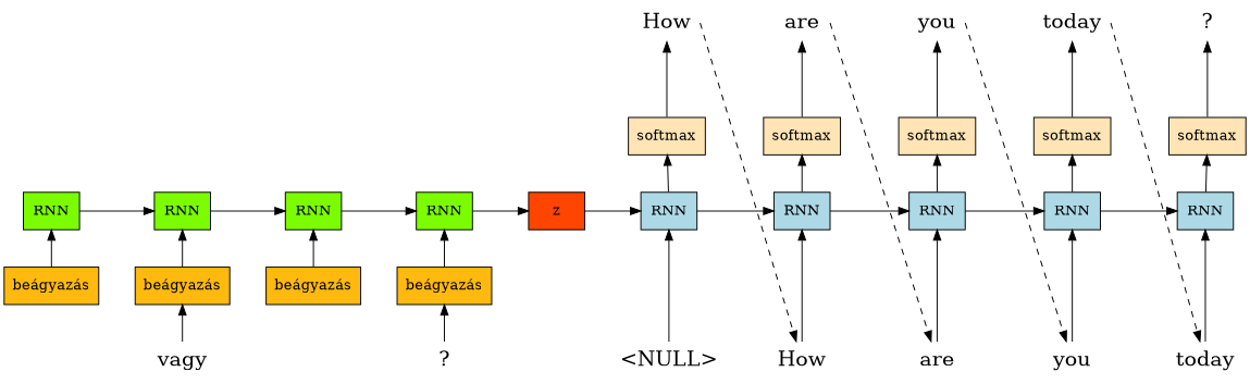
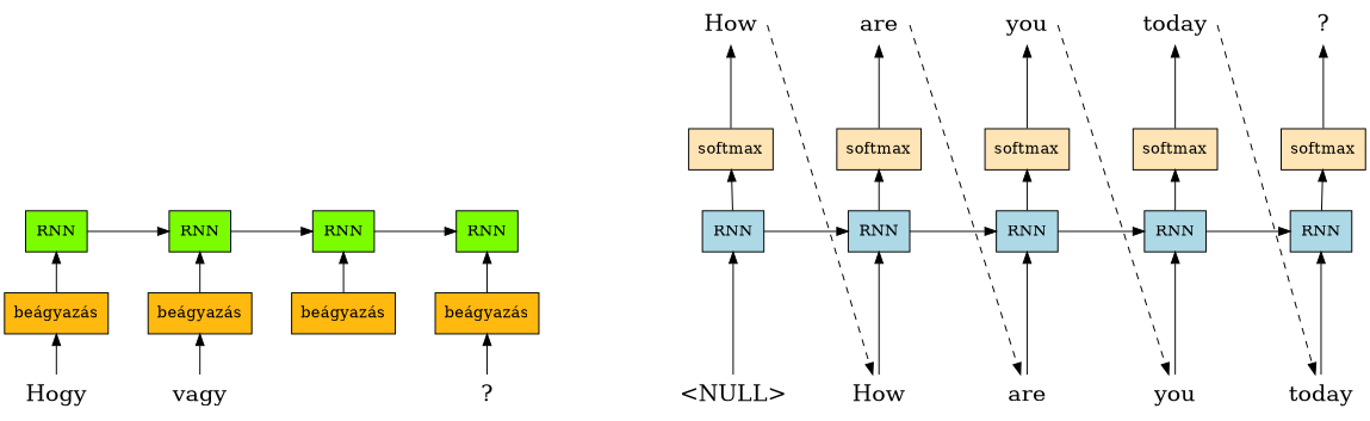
  digraph {
    rankdir=BT
    splines=false
    node [shape=rectangle style=filled]
    n1 [fillcolor=lawngreen label=RNN]
    n2 [fillcolor=lawngreen label=RNN]
    n3 [fillcolor=lawngreen label=RNN]
    n4 [fillcolor=lawngreen label=RNN]
    n5 [fillcolor=lightblue label=RNN]
    n6 [fillcolor=lightblue label=RNN]
    n7 [fillcolor=lightblue label=RNN]
    n8 [fillcolor=lightblue label=RNN]
    n9 [fillcolor=lightblue label=RNN]
-   n10 [fillcolor=orangered label=z]
    n11 [fillcolor=moccasin label=softmax]
    n12 [fillcolor=moccasin label=softmax]
    n13 [fillcolor=moccasin label=softmax]
    n14 [fillcolor=moccasin label=softmax]
    n15 [fillcolor=moccasin label=softmax]
+   n16 [fontsize=20 label=Hogy shape=plaintext style=""]
    n17 [fillcolor=darkgoldenrod1 label="beágyazás"]
    n18 [fontsize=20 label=vagy shape=plaintext style=""]
    n19 [fillcolor=darkgoldenrod1 label="beágyazás"]
    n20 [fillcolor=darkgoldenrod1 label="beágyazás"]
    n21 [fontsize=20 label="?" shape=plaintext style=""]
    n22 [fillcolor=darkgoldenrod1 label="beágyazás"]
    n23 [fontsize=20 label="<NULL>" shape=plaintext style=""]
    n24 [fontsize=20 label=How shape=plaintext style=""]
    n25 [fontsize=20 label=are shape=plaintext style=""]
    n26 [fontsize=20 label=you shape=plaintext style=""]
    n27 [fontsize=20 label=today shape=plaintext style=""]
    n28 [fontsize=20 label=How shape=plaintext style=""]
    n29 [fontsize=20 label=are shape=plaintext style=""]
    n30 [fontsize=20 label=you shape=plaintext style=""]
    n31 [fontsize=20 label=today shape=plaintext style=""]
    n32 [fontsize=20 label="?" shape=plaintext style=""]
    subgraph sub_1 {
      rank=same
      n1
      n2
      n3
      n4
      n5
      n6
      n7
      n8
      n9
-     n10
    }
    n1 -> n2 [headport=w minlen=4 tailport=e]
    n2 -> n3 [headport=w minlen=4 tailport=e]
    n3 -> n4 [headport=w minlen=4 tailport=e]
-   n4 -> n10 [headport=w minlen=3 tailport=e]
    n5 -> n6 [headport=w minlen=4 tailport=e]
    n5 -> n11
    n6 -> n7 [headport=w minlen=4 tailport=e]
    n6 -> n12
    n7 -> n8 [headport=w minlen=4 tailport=e]
    n7 -> n13
    n8 -> n9 [headport=w minlen=4 tailport=e]
    n8 -> n14
    n9 -> n15
-   n10 -> n5 [headport=w minlen=3 tailport=e]
    n11 -> n28 [minlen=2]
    n12 -> n29 [minlen=2]
    n13 -> n30 [minlen=2]
    n14 -> n31 [minlen=2]
    n15 -> n32 [minlen=2]
+   n16 -> n17
    n17 -> n1
    n18 -> n19
    n19 -> n2
    n20 -> n3
    n21 -> n22
    n22 -> n4
    n23 -> n5 [minlen=2]
    n24 -> n6 [minlen=2]
    n25 -> n7 [minlen=2]
    n26 -> n8 [minlen=2]
    n27 -> n9 [minlen=2]
    n28 -> n24 [constraint=false style=dashed tailport=e]
    n29 -> n25 [constraint=false style=dashed tailport=e]
    n30 -> n26 [constraint=false style=dashed tailport=e]
    n31 -> n27 [constraint=false style=dashed tailport=e]
  }
